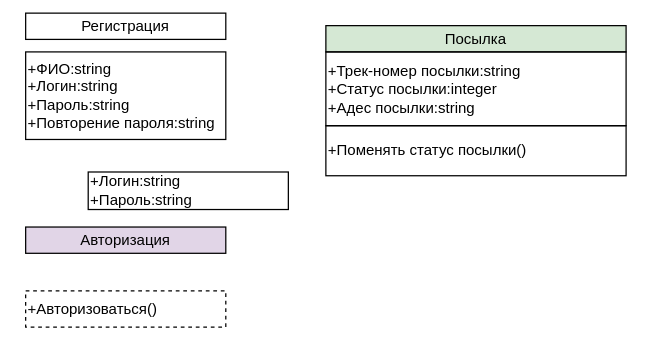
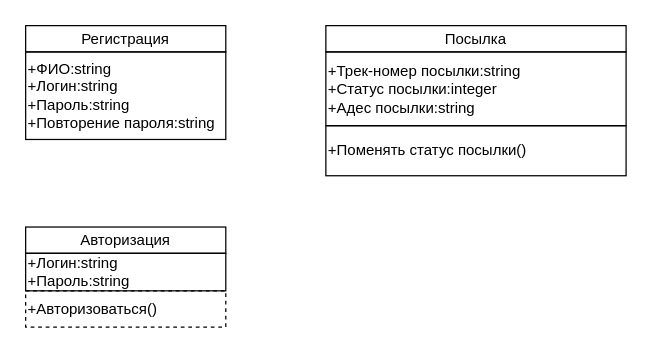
  <mxCell id="0" />
  <mxCell id="1" parent="0" />
- <mxCell id="2" value="Регистрация" style="rounded=0;whiteSpace=wrap;html=1;" parent="1" vertex="1"><mxGeometry x="20" y="10" width="160" height="21" as="geometry" /></mxCell>
+ <mxCell id="2" value="Регистрация" style="rounded=0;whiteSpace=wrap;html=1;" parent="1" vertex="1"><mxGeometry x="20" y="20" width="160" height="21" as="geometry" /></mxCell>
  <mxCell id="3" value="+ФИО:string&lt;br&gt;+Логин:string&lt;br&gt;+Пароль:string&lt;br&gt;+Повторение пароля:string" style="rounded=0;whiteSpace=wrap;html=1;fillColor=none;align=left;" parent="1" vertex="1"><mxGeometry x="20" y="41" width="160" height="70" as="geometry" /></mxCell>
- <mxCell id="4" value="Посылка" style="rounded=0;whiteSpace=wrap;html=1;fillColor=#d5e8d4;" parent="1" vertex="1"><mxGeometry x="260" y="20" width="240" height="21" as="geometry" /></mxCell>
+ <mxCell id="4" value="Посылка" style="rounded=0;whiteSpace=wrap;html=1;" parent="1" vertex="1"><mxGeometry x="260" y="20" width="240" height="21" as="geometry" /></mxCell>
  <mxCell id="5" value="+Трек-номер посылки:string&lt;br&gt;+Статус посылки:integer&lt;br&gt;+Адес посылки:string" style="rounded=0;whiteSpace=wrap;html=1;fillColor=none;align=left;" parent="1" vertex="1"><mxGeometry x="260" y="41" width="240" height="59" as="geometry" /></mxCell>
  <mxCell id="6" value="+Поменять статус посылки()&lt;br&gt;" style="rounded=0;whiteSpace=wrap;html=1;fillColor=none;align=left;" parent="1" vertex="1"><mxGeometry x="260" y="100" width="240" height="40" as="geometry" /></mxCell>
- <mxCell id="7" value="Авторизация" style="rounded=0;whiteSpace=wrap;html=1;fillColor=#e1d5e7;" parent="1" vertex="1"><mxGeometry x="20" y="181" width="160" height="21" as="geometry" /></mxCell>
- <mxCell id="8" value="+Логин:string&lt;br&gt;+Пароль:string" style="rounded=0;whiteSpace=wrap;html=1;fillColor=none;align=left;" parent="1" vertex="1"><mxGeometry x="70" y="137" width="160" height="30" as="geometry" /></mxCell>
+ <mxCell id="7" value="Авторизация" style="rounded=0;whiteSpace=wrap;html=1;" parent="1" vertex="1"><mxGeometry x="20" y="181" width="160" height="21" as="geometry" /></mxCell>
+ <mxCell id="8" value="+Логин:string&lt;br&gt;+Пароль:string" style="rounded=0;whiteSpace=wrap;html=1;fillColor=none;align=left;" parent="1" vertex="1"><mxGeometry x="20" y="202" width="160" height="30" as="geometry" /></mxCell>
  <mxCell id="9" value="+Авторизоваться()" style="rounded=0;whiteSpace=wrap;html=1;fillColor=none;align=left;dashed=1;" parent="1" vertex="1"><mxGeometry x="20" y="232" width="160" height="29" as="geometry" /></mxCell>
